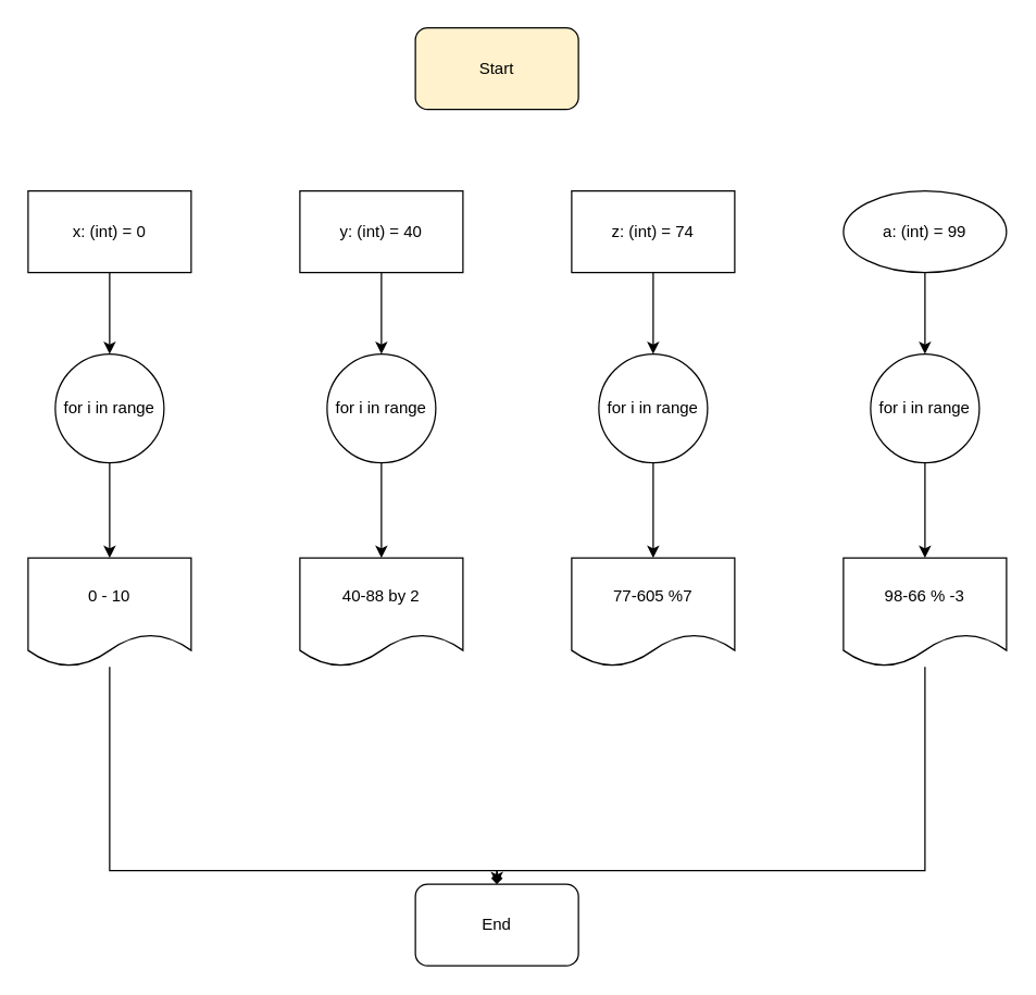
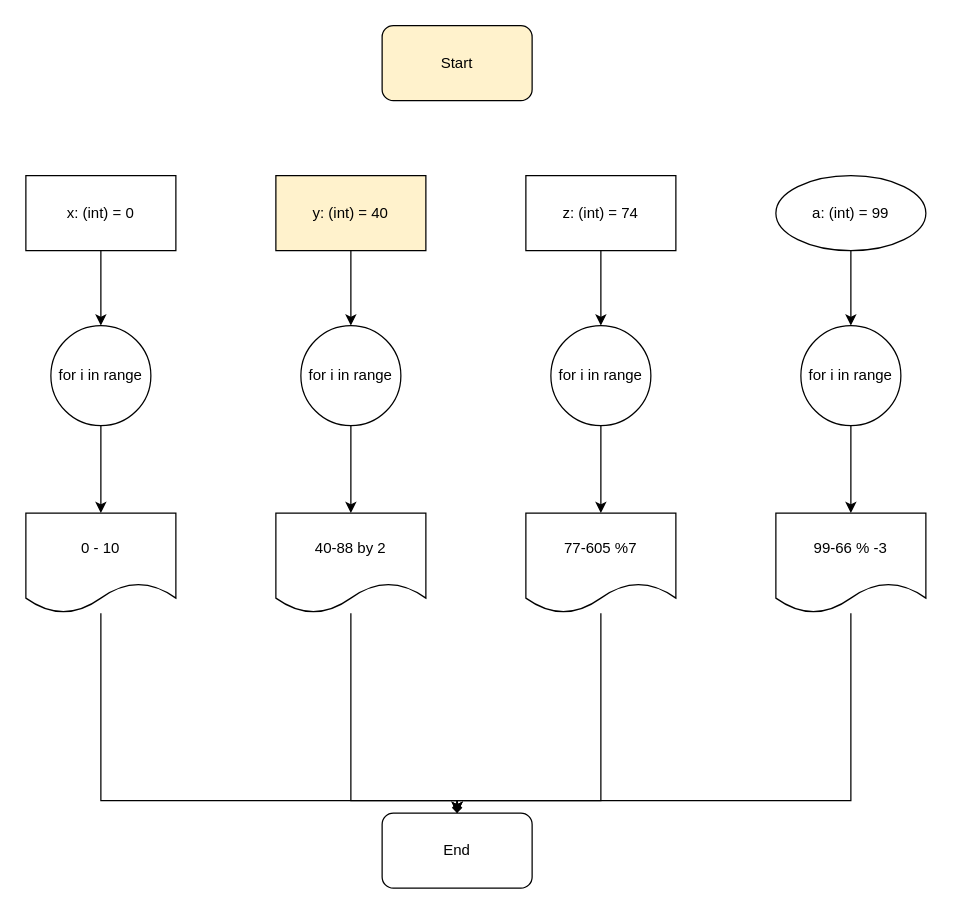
  <mxCell id="0" />
  <mxCell id="1" parent="0" />
  <mxCell id="2" value="Start" style="rounded=1;whiteSpace=wrap;html=1;fillColor=#fff2cc;" vertex="1" parent="1"><mxGeometry x="305" y="20" width="120" height="60" as="geometry" /></mxCell>
  <mxCell id="3" value="" style="edgeStyle=orthogonalEdgeStyle;rounded=0;orthogonalLoop=1;jettySize=auto;html=1;" edge="1" parent="1" source="4" target="12"><mxGeometry relative="1" as="geometry" /></mxCell>
  <mxCell id="4" value="x: (int) = 0" style="rounded=0;whiteSpace=wrap;html=1;" vertex="1" parent="1"><mxGeometry x="20" y="140" width="120" height="60" as="geometry" /></mxCell>
  <mxCell id="5" value="" style="edgeStyle=orthogonalEdgeStyle;rounded=0;orthogonalLoop=1;jettySize=auto;html=1;" edge="1" parent="1" source="6" target="18"><mxGeometry relative="1" as="geometry" /></mxCell>
- <mxCell id="6" value="y: (int) = 40" style="rounded=0;whiteSpace=wrap;html=1;" vertex="1" parent="1"><mxGeometry x="220" y="140" width="120" height="60" as="geometry" /></mxCell>
+ <mxCell id="6" value="y: (int) = 40" style="rounded=0;whiteSpace=wrap;html=1;fillColor=#fff2cc;" vertex="1" parent="1"><mxGeometry x="220" y="140" width="120" height="60" as="geometry" /></mxCell>
  <mxCell id="7" value="" style="edgeStyle=orthogonalEdgeStyle;rounded=0;orthogonalLoop=1;jettySize=auto;html=1;" edge="1" parent="1" source="8" target="16"><mxGeometry relative="1" as="geometry" /></mxCell>
  <mxCell id="8" value="z: (int) = 74" style="rounded=0;whiteSpace=wrap;html=1;" vertex="1" parent="1"><mxGeometry x="420" y="140" width="120" height="60" as="geometry" /></mxCell>
  <mxCell id="9" value="" style="edgeStyle=orthogonalEdgeStyle;rounded=0;orthogonalLoop=1;jettySize=auto;html=1;" edge="1" parent="1" source="10" target="14"><mxGeometry relative="1" as="geometry" /></mxCell>
  <mxCell id="10" value="a: (int) = 99" style="ellipse;whiteSpace=wrap;html=1;" vertex="1" parent="1"><mxGeometry x="620" y="140" width="120" height="60" as="geometry" /></mxCell>
  <mxCell id="11" value="" style="edgeStyle=orthogonalEdgeStyle;rounded=0;orthogonalLoop=1;jettySize=auto;html=1;" edge="1" parent="1" source="12" target="20"><mxGeometry relative="1" as="geometry" /></mxCell>
  <mxCell id="12" value="for i in range" style="ellipse;whiteSpace=wrap;html=1;aspect=fixed;" vertex="1" parent="1"><mxGeometry x="40" y="260" width="80" height="80" as="geometry" /></mxCell>
  <mxCell id="13" value="" style="edgeStyle=orthogonalEdgeStyle;rounded=0;orthogonalLoop=1;jettySize=auto;html=1;" edge="1" parent="1" source="14" target="26"><mxGeometry relative="1" as="geometry" /></mxCell>
  <mxCell id="14" value="for i in range" style="ellipse;whiteSpace=wrap;html=1;aspect=fixed;" vertex="1" parent="1"><mxGeometry x="640" y="260" width="80" height="80" as="geometry" /></mxCell>
  <mxCell id="15" value="" style="edgeStyle=orthogonalEdgeStyle;rounded=0;orthogonalLoop=1;jettySize=auto;html=1;" edge="1" parent="1" source="16" target="24"><mxGeometry relative="1" as="geometry" /></mxCell>
  <mxCell id="16" value="for i in range" style="ellipse;whiteSpace=wrap;html=1;aspect=fixed;" vertex="1" parent="1"><mxGeometry x="440" y="260" width="80" height="80" as="geometry" /></mxCell>
  <mxCell id="17" value="" style="edgeStyle=orthogonalEdgeStyle;rounded=0;orthogonalLoop=1;jettySize=auto;html=1;" edge="1" parent="1" source="18" target="22"><mxGeometry relative="1" as="geometry" /></mxCell>
  <mxCell id="18" value="for i in range" style="ellipse;whiteSpace=wrap;html=1;aspect=fixed;" vertex="1" parent="1"><mxGeometry x="240" y="260" width="80" height="80" as="geometry" /></mxCell>
  <mxCell id="19" style="edgeStyle=orthogonalEdgeStyle;rounded=0;orthogonalLoop=1;jettySize=auto;html=1;entryX=0.5;entryY=0;entryDx=0;entryDy=0;endArrow=diamond;" edge="1" parent="1" source="20" target="27"><mxGeometry relative="1" as="geometry"><Array as="points"><mxPoint x="80" y="640" /><mxPoint x="365" y="640" /></Array></mxGeometry></mxCell>
  <mxCell id="20" value="0 - 10" style="shape=document;whiteSpace=wrap;html=1;boundedLbl=1;" vertex="1" parent="1"><mxGeometry x="20" y="410" width="120" height="80" as="geometry" /></mxCell>
+ <mxCell id="21" style="edgeStyle=orthogonalEdgeStyle;rounded=0;orthogonalLoop=1;jettySize=auto;html=1;entryX=0.5;entryY=0;entryDx=0;entryDy=0;" edge="1" parent="1" source="22" target="27"><mxGeometry relative="1" as="geometry"><Array as="points"><mxPoint x="280" y="640" /><mxPoint x="365" y="640" /></Array></mxGeometry></mxCell>
  <mxCell id="22" value="40-88 by 2" style="shape=document;whiteSpace=wrap;html=1;boundedLbl=1;" vertex="1" parent="1"><mxGeometry x="220" y="410" width="120" height="80" as="geometry" /></mxCell>
+ <mxCell id="23" style="edgeStyle=orthogonalEdgeStyle;rounded=0;orthogonalLoop=1;jettySize=auto;html=1;entryX=0.5;entryY=0;entryDx=0;entryDy=0;" edge="1" parent="1" source="24" target="27"><mxGeometry relative="1" as="geometry"><Array as="points"><mxPoint x="480" y="640" /><mxPoint x="365" y="640" /></Array></mxGeometry></mxCell>
  <mxCell id="24" value="77-605 %7" style="shape=document;whiteSpace=wrap;html=1;boundedLbl=1;" vertex="1" parent="1"><mxGeometry x="420" y="410" width="120" height="80" as="geometry" /></mxCell>
  <mxCell id="25" style="edgeStyle=orthogonalEdgeStyle;rounded=0;orthogonalLoop=1;jettySize=auto;html=1;entryX=0.5;entryY=0;entryDx=0;entryDy=0;" edge="1" parent="1" source="26" target="27"><mxGeometry relative="1" as="geometry"><Array as="points"><mxPoint x="680" y="640" /><mxPoint x="365" y="640" /></Array></mxGeometry></mxCell>
- <mxCell id="26" value="98-66 % -3" style="shape=document;whiteSpace=wrap;html=1;boundedLbl=1;" vertex="1" parent="1"><mxGeometry x="620" y="410" width="120" height="80" as="geometry" /></mxCell>
+ <mxCell id="26" value="99-66 % -3" style="shape=document;whiteSpace=wrap;html=1;boundedLbl=1;" vertex="1" parent="1"><mxGeometry x="620" y="410" width="120" height="80" as="geometry" /></mxCell>
  <mxCell id="27" value="End" style="rounded=1;whiteSpace=wrap;html=1;" vertex="1" parent="1"><mxGeometry x="305" y="650" width="120" height="60" as="geometry" /></mxCell>
